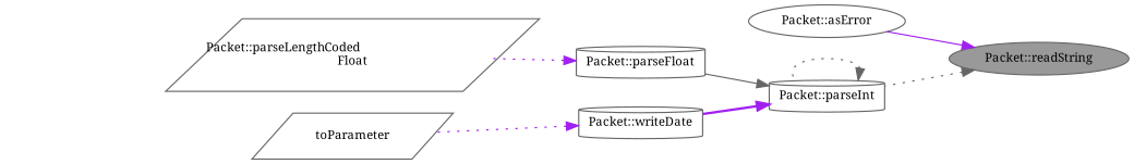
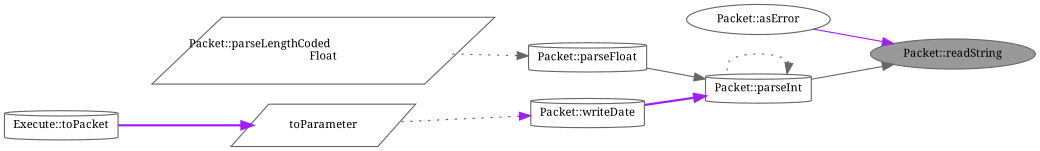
  digraph {
    fontname="Noto Serif"
    rankdir=RL
    node [color=grey40 fillcolor=white fontname="Noto Serif" fontsize=10 shape=cylinder style=filled]
    edge [color=purple dir=back fontname="Noto Serif" fontsize=10 labelfontname=Helvetica labelfontsize=10 style=solid]
    n1 [color=gray40 fillcolor=grey60 fontcolor=black height=0.2 label="Packet::readString" shape=ellipse width=0.4]
    n2 [height=0.2 label="Packet::asError" shape=ellipse width=0.4]
    n3 [height=0.2 label="Packet::parseInt" width=0.4]
    n4 [height=0.2 label="Packet::parseFloat" width=0.4]
    n5 [height=0.2 label="Packet::writeDate" width=0.4]
    n6 [height=0.2 label="Packet::parseLengthCoded\lFloat" shape=parallelogram width=0.4]
    n7 [height=0.2 label=toParameter shape=parallelogram width=0.4]
+   n8 [height=0.2 label="Execute::toPacket" width=0.4]
    n1 -> n2
-   n1 -> n3 [color=gray40 style=dotted]
+   n1 -> n3 [color=gray40]
    n3 -> n3 [color=gray40 style=dotted]
    n3 -> n4 [color=gray40]
    n3 -> n5 [style=bold]
-   n4 -> n6 [style=dotted]
+   n4 -> n6 [color=gray40 style=dotted]
    n5 -> n7 [style=dotted]
+   n7 -> n8 [style=bold]
  }
